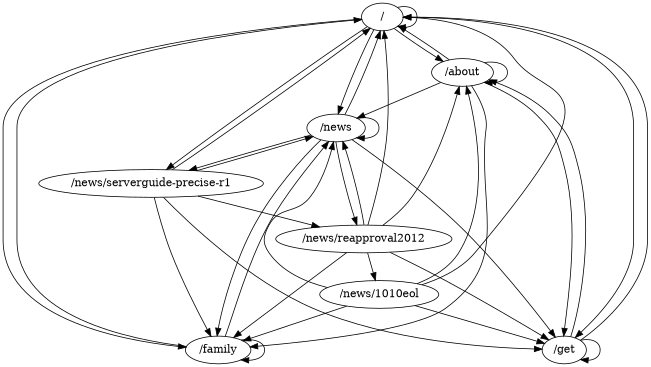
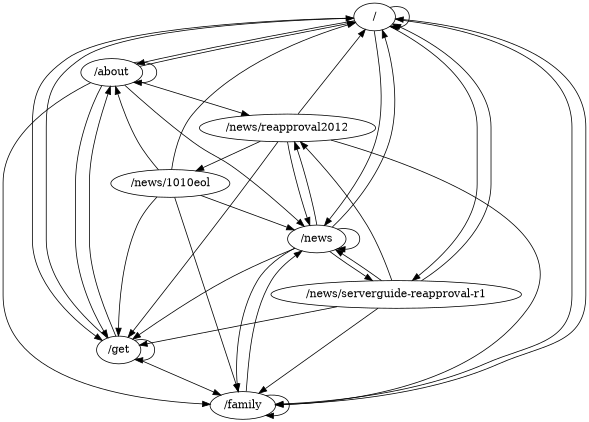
  digraph {
    "/"
    "/about"
    "/family"
    "/get"
    "/news"
-   "/news/serverguide-precise-r1"
+   "/news/serverguide-precise-r1" [label="/news/serverguide-reapproval-r1"]
    "/news/reapproval2012"
    "/news/1010eol"
    "/" -> "/"
    "/" -> "/about"
    "/" -> "/family"
    "/" -> "/get"
    "/" -> "/news"
    "/" -> "/news/serverguide-precise-r1"
    "/about" -> "/"
    "/about" -> "/about"
    "/about" -> "/family"
    "/about" -> "/get"
    "/about" -> "/news"
    "/family" -> "/"
    "/family" -> "/family"
    "/family" -> "/news"
    "/get" -> "/"
    "/get" -> "/about"
+   "/get" -> "/family"
    "/get" -> "/get"
    "/news" -> "/"
    "/news" -> "/family"
    "/news" -> "/get"
    "/news" -> "/news"
    "/news" -> "/news/serverguide-precise-r1"
    "/news" -> "/news/reapproval2012"
    "/news/serverguide-precise-r1" -> "/"
    "/news/serverguide-precise-r1" -> "/family"
    "/news/serverguide-precise-r1" -> "/get"
    "/news/serverguide-precise-r1" -> "/news"
    "/news/serverguide-precise-r1" -> "/news/reapproval2012"
    "/news/reapproval2012" -> "/"
-   "/news/reapproval2012" -> "/about"
+   "/about" -> "/news/reapproval2012"
    "/news/reapproval2012" -> "/family"
    "/news/reapproval2012" -> "/get"
    "/news/reapproval2012" -> "/news"
    "/news/reapproval2012" -> "/news/1010eol"
    "/news/1010eol" -> "/"
    "/news/1010eol" -> "/about"
    "/news/1010eol" -> "/family"
    "/news/1010eol" -> "/get"
    "/news/1010eol" -> "/news"
  }
